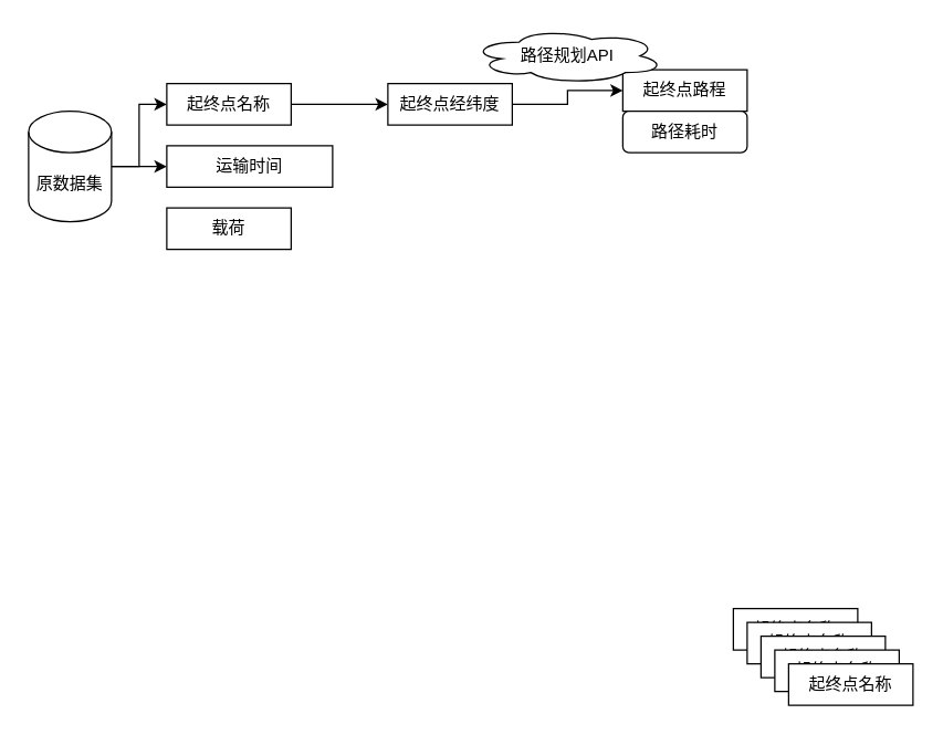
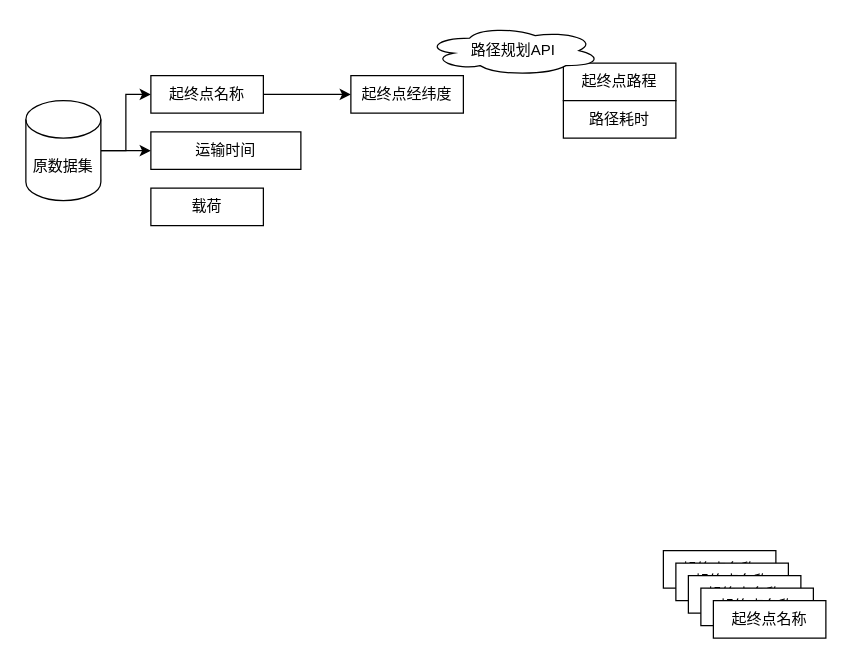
  <mxCell id="0" />
  <mxCell id="1" parent="0" />
  <mxCell id="2" style="edgeStyle=orthogonalEdgeStyle;rounded=0;orthogonalLoop=1;jettySize=auto;html=1;exitX=1;exitY=0.5;exitDx=0;exitDy=0;exitPerimeter=0;entryX=0;entryY=0.5;entryDx=0;entryDy=0;" edge="1" parent="1" source="4" target="6"><mxGeometry relative="1" as="geometry" /></mxCell>
  <mxCell id="3" style="edgeStyle=orthogonalEdgeStyle;rounded=0;orthogonalLoop=1;jettySize=auto;html=1;exitX=1;exitY=0.5;exitDx=0;exitDy=0;exitPerimeter=0;entryX=0;entryY=0.5;entryDx=0;entryDy=0;" edge="1" parent="1" source="4" target="7"><mxGeometry relative="1" as="geometry" /></mxCell>
  <mxCell id="4" value="原数据集" style="shape=cylinder3;whiteSpace=wrap;html=1;boundedLbl=1;backgroundOutline=1;size=15;" vertex="1" parent="1"><mxGeometry x="20" y="80" width="60" height="80" as="geometry" /></mxCell>
  <mxCell id="5" style="edgeStyle=orthogonalEdgeStyle;rounded=0;orthogonalLoop=1;jettySize=auto;html=1;exitX=1;exitY=0.5;exitDx=0;exitDy=0;" edge="1" parent="1" source="6" target="10"><mxGeometry relative="1" as="geometry" /></mxCell>
  <mxCell id="6" value="起终点名称" style="rounded=0;whiteSpace=wrap;html=1;" vertex="1" parent="1"><mxGeometry x="120" y="60" width="90" height="30" as="geometry" /></mxCell>
  <mxCell id="7" value="运输时间" style="rounded=0;whiteSpace=wrap;html=1;" vertex="1" parent="1"><mxGeometry x="120" y="105" width="120" height="30" as="geometry" /></mxCell>
  <mxCell id="8" value="载荷" style="rounded=0;whiteSpace=wrap;html=1;" vertex="1" parent="1"><mxGeometry x="120" y="150" width="90" height="30" as="geometry" /></mxCell>
- <mxCell id="9" style="edgeStyle=orthogonalEdgeStyle;rounded=0;orthogonalLoop=1;jettySize=auto;html=1;exitX=1;exitY=0.5;exitDx=0;exitDy=0;entryX=0;entryY=0.5;entryDx=0;entryDy=0;" edge="1" parent="1" source="10" target="11"><mxGeometry relative="1" as="geometry" /></mxCell>
  <mxCell id="10" value="起终点经纬度" style="rounded=0;whiteSpace=wrap;html=1;" vertex="1" parent="1"><mxGeometry x="280" y="60" width="90" height="30" as="geometry" /></mxCell>
  <mxCell id="11" value="起终点路程" style="rounded=0;whiteSpace=wrap;html=1;" vertex="1" parent="1"><mxGeometry x="450" y="50" width="90" height="30" as="geometry" /></mxCell>
  <mxCell id="12" value="起终点名称" style="rounded=0;whiteSpace=wrap;html=1;" vertex="1" parent="1"><mxGeometry x="530" y="440" width="90" height="30" as="geometry" /></mxCell>
  <mxCell id="13" value="起终点名称" style="rounded=0;whiteSpace=wrap;html=1;" vertex="1" parent="1"><mxGeometry x="540" y="450" width="90" height="30" as="geometry" /></mxCell>
  <mxCell id="14" value="起终点名称" style="rounded=0;whiteSpace=wrap;html=1;" vertex="1" parent="1"><mxGeometry x="550" y="460" width="90" height="30" as="geometry" /></mxCell>
  <mxCell id="15" value="起终点名称" style="rounded=0;whiteSpace=wrap;html=1;" vertex="1" parent="1"><mxGeometry x="560" y="470" width="90" height="30" as="geometry" /></mxCell>
  <mxCell id="16" value="起终点名称" style="rounded=0;whiteSpace=wrap;html=1;" vertex="1" parent="1"><mxGeometry x="570" y="480" width="90" height="30" as="geometry" /></mxCell>
  <mxCell id="17" value="路径规划API" style="ellipse;shape=cloud;whiteSpace=wrap;html=1;" vertex="1" parent="1"><mxGeometry x="340" y="20" width="140" height="40" as="geometry" /></mxCell>
- <mxCell id="18" value="路径耗时" style="whiteSpace=wrap;html=1;rounded=1;" vertex="1" parent="1"><mxGeometry x="450" y="80" width="90" height="30" as="geometry" /></mxCell>
+ <mxCell id="18" value="路径耗时" style="rounded=0;whiteSpace=wrap;html=1;" vertex="1" parent="1"><mxGeometry x="450" y="80" width="90" height="30" as="geometry" /></mxCell>
